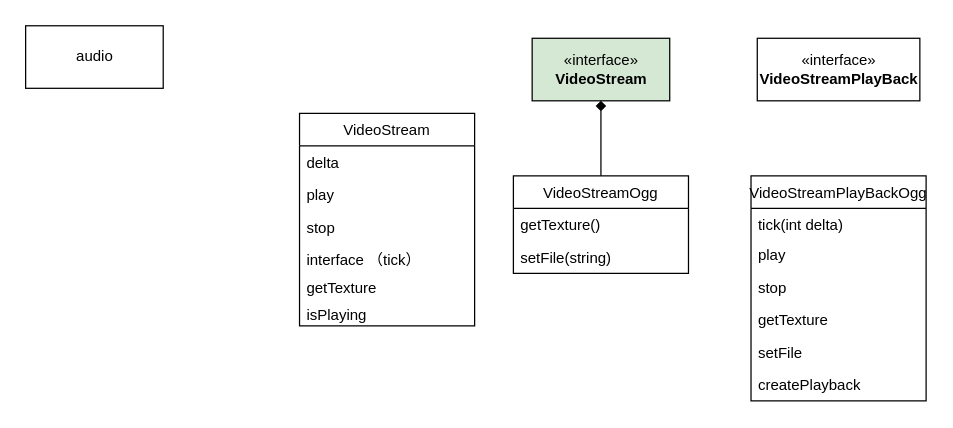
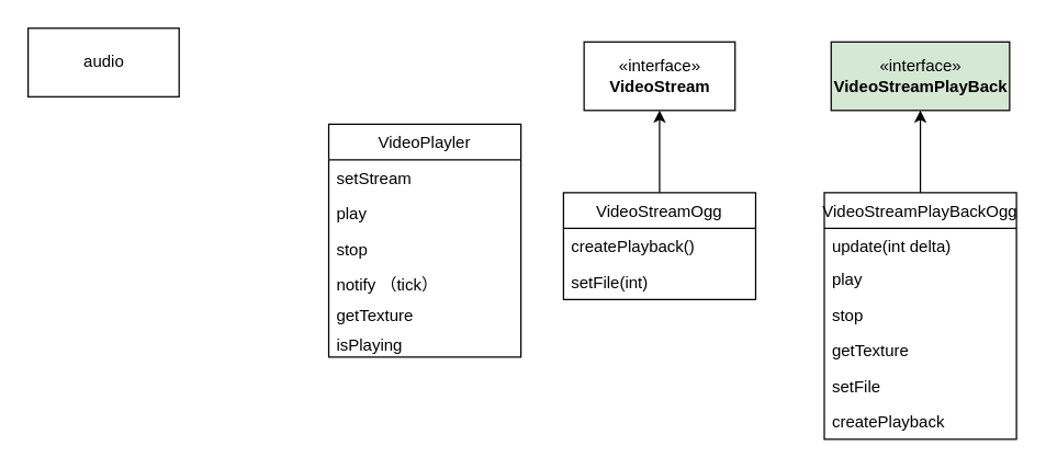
  <mxCell id="0" />
  <mxCell id="1" parent="0" />
- <mxCell id="2" value="VideoStream" style="swimlane;fontStyle=0;childLayout=stackLayout;horizontal=1;startSize=26;fillColor=none;horizontalStack=0;resizeParent=1;resizeParentMax=0;resizeLast=0;collapsible=1;marginBottom=0;" vertex="1" parent="1"><mxGeometry x="239" y="90" width="140" height="170" as="geometry" /></mxCell>
- <mxCell id="3" value="delta" style="text;strokeColor=none;fillColor=none;align=left;verticalAlign=top;spacingLeft=4;spacingRight=4;overflow=hidden;rotatable=0;points=[[0,0.5],[1,0.5]];portConstraint=eastwest;" vertex="1" parent="2"><mxGeometry y="26" width="140" height="26" as="geometry" /></mxCell>
+ <mxCell id="2" value="VideoPlayler" style="swimlane;fontStyle=0;childLayout=stackLayout;horizontal=1;startSize=26;fillColor=none;horizontalStack=0;resizeParent=1;resizeParentMax=0;resizeLast=0;collapsible=1;marginBottom=0;" vertex="1" parent="1"><mxGeometry x="239" y="90" width="140" height="170" as="geometry" /></mxCell>
+ <mxCell id="3" value="setStream" style="text;strokeColor=none;fillColor=none;align=left;verticalAlign=top;spacingLeft=4;spacingRight=4;overflow=hidden;rotatable=0;points=[[0,0.5],[1,0.5]];portConstraint=eastwest;" vertex="1" parent="2"><mxGeometry y="26" width="140" height="26" as="geometry" /></mxCell>
  <mxCell id="4" value="play" style="text;strokeColor=none;fillColor=none;align=left;verticalAlign=top;spacingLeft=4;spacingRight=4;overflow=hidden;rotatable=0;points=[[0,0.5],[1,0.5]];portConstraint=eastwest;" vertex="1" parent="2"><mxGeometry y="52" width="140" height="26" as="geometry" /></mxCell>
  <mxCell id="5" value="stop" style="text;strokeColor=none;fillColor=none;align=left;verticalAlign=top;spacingLeft=4;spacingRight=4;overflow=hidden;rotatable=0;points=[[0,0.5],[1,0.5]];portConstraint=eastwest;" vertex="1" parent="2"><mxGeometry y="78" width="140" height="26" as="geometry" /></mxCell>
- <mxCell id="6" value="interface （tick）" style="text;strokeColor=none;fillColor=none;align=left;verticalAlign=top;spacingLeft=4;spacingRight=4;overflow=hidden;rotatable=0;points=[[0,0.5],[1,0.5]];portConstraint=eastwest;" vertex="1" parent="2"><mxGeometry y="104" width="140" height="22" as="geometry" /></mxCell>
+ <mxCell id="6" value="notify （tick）" style="text;strokeColor=none;fillColor=none;align=left;verticalAlign=top;spacingLeft=4;spacingRight=4;overflow=hidden;rotatable=0;points=[[0,0.5],[1,0.5]];portConstraint=eastwest;" vertex="1" parent="2"><mxGeometry y="104" width="140" height="22" as="geometry" /></mxCell>
  <mxCell id="7" value="getTexture" style="text;strokeColor=none;fillColor=none;align=left;verticalAlign=top;spacingLeft=4;spacingRight=4;overflow=hidden;rotatable=0;points=[[0,0.5],[1,0.5]];portConstraint=eastwest;" vertex="1" parent="2"><mxGeometry y="126" width="140" height="22" as="geometry" /></mxCell>
  <mxCell id="8" value="isPlaying" style="text;strokeColor=none;fillColor=none;align=left;verticalAlign=top;spacingLeft=4;spacingRight=4;overflow=hidden;rotatable=0;points=[[0,0.5],[1,0.5]];portConstraint=eastwest;" vertex="1" parent="2"><mxGeometry y="148" width="140" height="22" as="geometry" /></mxCell>
- <mxCell id="9" value="«interface»&lt;br&gt;&lt;b&gt;VideoStream&lt;/b&gt;" style="html=1;fillColor=#d5e8d4;" vertex="1" parent="1"><mxGeometry x="425" y="30" width="110" height="50" as="geometry" /></mxCell>
- <mxCell id="10" value="«interface»&lt;br&gt;&lt;b&gt;VideoStreamPlayBack&lt;/b&gt;" style="html=1;" vertex="1" parent="1"><mxGeometry x="605" y="30" width="130" height="50" as="geometry" /></mxCell>
- <mxCell id="11" style="edgeStyle=orthogonalEdgeStyle;rounded=0;orthogonalLoop=1;jettySize=auto;html=1;entryX=0.5;entryY=1;entryDx=0;entryDy=0;endArrow=diamond;" edge="1" parent="1" source="12" target="9"><mxGeometry relative="1" as="geometry" /></mxCell>
+ <mxCell id="9" value="«interface»&lt;br&gt;&lt;b&gt;VideoStream&lt;/b&gt;" style="html=1;" vertex="1" parent="1"><mxGeometry x="425" y="30" width="110" height="50" as="geometry" /></mxCell>
+ <mxCell id="10" value="«interface»&lt;br&gt;&lt;b&gt;VideoStreamPlayBack&lt;/b&gt;" style="html=1;fillColor=#d5e8d4;" vertex="1" parent="1"><mxGeometry x="605" y="30" width="130" height="50" as="geometry" /></mxCell>
+ <mxCell id="11" style="edgeStyle=orthogonalEdgeStyle;rounded=0;orthogonalLoop=1;jettySize=auto;html=1;entryX=0.5;entryY=1;entryDx=0;entryDy=0;" edge="1" parent="1" source="12" target="9"><mxGeometry relative="1" as="geometry" /></mxCell>
  <mxCell id="12" value="VideoStreamOgg" style="swimlane;fontStyle=0;childLayout=stackLayout;horizontal=1;startSize=26;fillColor=none;horizontalStack=0;resizeParent=1;resizeParentMax=0;resizeLast=0;collapsible=1;marginBottom=0;" vertex="1" parent="1"><mxGeometry x="410" y="140" width="140" height="78" as="geometry" /></mxCell>
- <mxCell id="13" value="getTexture()" style="text;strokeColor=none;fillColor=none;align=left;verticalAlign=top;spacingLeft=4;spacingRight=4;overflow=hidden;rotatable=0;points=[[0,0.5],[1,0.5]];portConstraint=eastwest;" vertex="1" parent="12"><mxGeometry y="26" width="140" height="26" as="geometry" /></mxCell>
- <mxCell id="14" value="setFile(string)" style="text;strokeColor=none;fillColor=none;align=left;verticalAlign=top;spacingLeft=4;spacingRight=4;overflow=hidden;rotatable=0;points=[[0,0.5],[1,0.5]];portConstraint=eastwest;" vertex="1" parent="12"><mxGeometry y="52" width="140" height="26" as="geometry" /></mxCell>
+ <mxCell id="13" value="createPlayback()" style="text;strokeColor=none;fillColor=none;align=left;verticalAlign=top;spacingLeft=4;spacingRight=4;overflow=hidden;rotatable=0;points=[[0,0.5],[1,0.5]];portConstraint=eastwest;" vertex="1" parent="12"><mxGeometry y="26" width="140" height="26" as="geometry" /></mxCell>
+ <mxCell id="14" value="setFile(int)" style="text;strokeColor=none;fillColor=none;align=left;verticalAlign=top;spacingLeft=4;spacingRight=4;overflow=hidden;rotatable=0;points=[[0,0.5],[1,0.5]];portConstraint=eastwest;" vertex="1" parent="12"><mxGeometry y="52" width="140" height="26" as="geometry" /></mxCell>
+ <mxCell id="15" style="edgeStyle=orthogonalEdgeStyle;rounded=0;orthogonalLoop=1;jettySize=auto;html=1;" edge="1" parent="1" source="16" target="10"><mxGeometry relative="1" as="geometry" /></mxCell>
  <mxCell id="16" value="VideoStreamPlayBackOgg" style="swimlane;fontStyle=0;childLayout=stackLayout;horizontal=1;startSize=26;fillColor=none;horizontalStack=0;resizeParent=1;resizeParentMax=0;resizeLast=0;collapsible=1;marginBottom=0;" vertex="1" parent="1"><mxGeometry x="600" y="140" width="140" height="180" as="geometry" /></mxCell>
- <mxCell id="17" value="tick(int delta)" style="text;strokeColor=none;fillColor=none;align=left;verticalAlign=top;spacingLeft=4;spacingRight=4;overflow=hidden;rotatable=0;points=[[0,0.5],[1,0.5]];portConstraint=eastwest;" vertex="1" parent="16"><mxGeometry y="26" width="140" height="24" as="geometry" /></mxCell>
+ <mxCell id="17" value="update(int delta)" style="text;strokeColor=none;fillColor=none;align=left;verticalAlign=top;spacingLeft=4;spacingRight=4;overflow=hidden;rotatable=0;points=[[0,0.5],[1,0.5]];portConstraint=eastwest;" vertex="1" parent="16"><mxGeometry y="26" width="140" height="24" as="geometry" /></mxCell>
  <mxCell id="18" value="play" style="text;strokeColor=none;fillColor=none;align=left;verticalAlign=top;spacingLeft=4;spacingRight=4;overflow=hidden;rotatable=0;points=[[0,0.5],[1,0.5]];portConstraint=eastwest;" vertex="1" parent="16"><mxGeometry y="50" width="140" height="26" as="geometry" /></mxCell>
  <mxCell id="19" value="stop" style="text;strokeColor=none;fillColor=none;align=left;verticalAlign=top;spacingLeft=4;spacingRight=4;overflow=hidden;rotatable=0;points=[[0,0.5],[1,0.5]];portConstraint=eastwest;" vertex="1" parent="16"><mxGeometry y="76" width="140" height="26" as="geometry" /></mxCell>
  <mxCell id="20" value="getTexture" style="text;strokeColor=none;fillColor=none;align=left;verticalAlign=top;spacingLeft=4;spacingRight=4;overflow=hidden;rotatable=0;points=[[0,0.5],[1,0.5]];portConstraint=eastwest;" vertex="1" parent="16"><mxGeometry y="102" width="140" height="26" as="geometry" /></mxCell>
  <mxCell id="21" value="setFile" style="text;strokeColor=none;fillColor=none;align=left;verticalAlign=top;spacingLeft=4;spacingRight=4;overflow=hidden;rotatable=0;points=[[0,0.5],[1,0.5]];portConstraint=eastwest;" vertex="1" parent="16"><mxGeometry y="128" width="140" height="26" as="geometry" /></mxCell>
  <mxCell id="22" value="createPlayback" style="text;strokeColor=none;fillColor=none;align=left;verticalAlign=top;spacingLeft=4;spacingRight=4;overflow=hidden;rotatable=0;points=[[0,0.5],[1,0.5]];portConstraint=eastwest;" vertex="1" parent="16"><mxGeometry y="154" width="140" height="26" as="geometry" /></mxCell>
  <mxCell id="23" value="audio" style="html=1;" vertex="1" parent="1"><mxGeometry x="20" y="20" width="110" height="50" as="geometry" /></mxCell>
